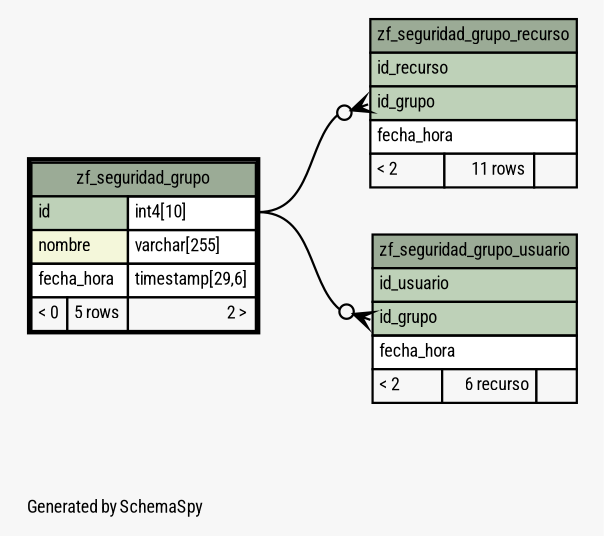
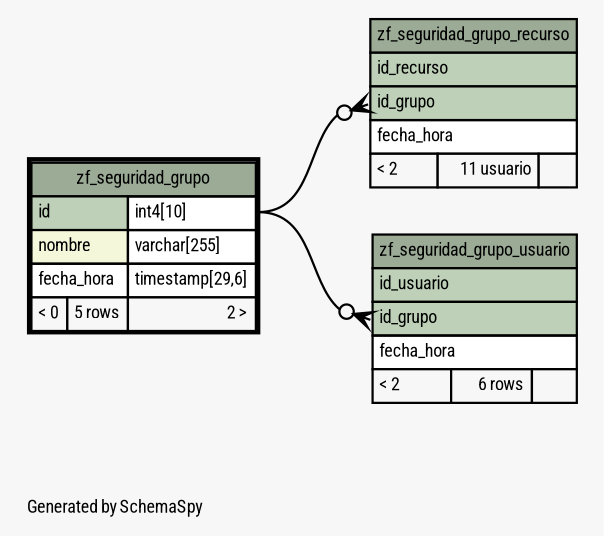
  digraph {
    bgcolor="#f7f7f7"
    fontname="Roboto Condensed"
    fontsize=8
    label="\nGenerated by SchemaSpy"
    labeljust=l
    nodesep=0.18
    rankdir=RL
    ranksep=0.46
    node [fontname="Roboto Condensed" fontsize=8 shape=plaintext]
    edge [arrowhead=none arrowsize=0.8 arrowtail=crowodot dir=back fontname="Roboto Condensed" headport="id.type:e" tailport="id_grupo:w"]
-   n1 [label=<     <TABLE BORDER="0" CELLBORDER="1" CELLSPACING="0" BGCOLOR="#ffffff">       <TR><TD COLSPAN="3" BGCOLOR="#9bab96" ALIGN="CENTER">zf_seguridad_grupo_recurso</TD></TR>       <TR><TD PORT="id_recurso" COLSPAN="3" BGCOLOR="#bed1b8" ALIGN="LEFT">id_recurso</TD></TR>       <TR><TD PORT="id_grupo" COLSPAN="3" BGCOLOR="#bed1b8" ALIGN="LEFT">id_grupo</TD></TR>       <TR><TD PORT="fecha_hora" COLSPAN="3" ALIGN="LEFT">fecha_hora</TD></TR>       <TR><TD ALIGN="LEFT" BGCOLOR="#f7f7f7">&lt; 2</TD><TD ALIGN="RIGHT" BGCOLOR="#f7f7f7">11 rows</TD><TD ALIGN="RIGHT" BGCOLOR="#f7f7f7">  </TD></TR>     </TABLE>>]
+   n1 [label=<     <TABLE BORDER="0" CELLBORDER="1" CELLSPACING="0" BGCOLOR="#ffffff">       <TR><TD COLSPAN="3" BGCOLOR="#9bab96" ALIGN="CENTER">zf_seguridad_grupo_recurso</TD></TR>       <TR><TD PORT="id_recurso" COLSPAN="3" BGCOLOR="#bed1b8" ALIGN="LEFT">id_recurso</TD></TR>       <TR><TD PORT="id_grupo" COLSPAN="3" BGCOLOR="#bed1b8" ALIGN="LEFT">id_grupo</TD></TR>       <TR><TD PORT="fecha_hora" COLSPAN="3" ALIGN="LEFT">fecha_hora</TD></TR>       <TR><TD ALIGN="LEFT" BGCOLOR="#f7f7f7">&lt; 2</TD><TD ALIGN="RIGHT" BGCOLOR="#f7f7f7">11 usuario</TD><TD ALIGN="RIGHT" BGCOLOR="#f7f7f7">  </TD></TR>     </TABLE>>]
    n2 [label=<     <TABLE BORDER="2" CELLBORDER="1" CELLSPACING="0" BGCOLOR="#ffffff">       <TR><TD COLSPAN="3" BGCOLOR="#9bab96" ALIGN="CENTER">zf_seguridad_grupo</TD></TR>       <TR><TD PORT="id" COLSPAN="2" BGCOLOR="#bed1b8" ALIGN="LEFT">id</TD><TD PORT="id.type" ALIGN="LEFT">int4[10]</TD></TR>       <TR><TD PORT="nombre" COLSPAN="2" BGCOLOR="#f4f7da" ALIGN="LEFT">nombre</TD><TD PORT="nombre.type" ALIGN="LEFT">varchar[255]</TD></TR>       <TR><TD PORT="fecha_hora" COLSPAN="2" ALIGN="LEFT">fecha_hora</TD><TD PORT="fecha_hora.type" ALIGN="LEFT">timestamp[29,6]</TD></TR>       <TR><TD ALIGN="LEFT" BGCOLOR="#f7f7f7">&lt; 0</TD><TD ALIGN="RIGHT" BGCOLOR="#f7f7f7">5 rows</TD><TD ALIGN="RIGHT" BGCOLOR="#f7f7f7">2 &gt;</TD></TR>     </TABLE>>]
-   n3 [label=<     <TABLE BORDER="0" CELLBORDER="1" CELLSPACING="0" BGCOLOR="#ffffff">       <TR><TD COLSPAN="3" BGCOLOR="#9bab96" ALIGN="CENTER">zf_seguridad_grupo_usuario</TD></TR>       <TR><TD PORT="id_usuario" COLSPAN="3" BGCOLOR="#bed1b8" ALIGN="LEFT">id_usuario</TD></TR>       <TR><TD PORT="id_grupo" COLSPAN="3" BGCOLOR="#bed1b8" ALIGN="LEFT">id_grupo</TD></TR>       <TR><TD PORT="fecha_hora" COLSPAN="3" ALIGN="LEFT">fecha_hora</TD></TR>       <TR><TD ALIGN="LEFT" BGCOLOR="#f7f7f7">&lt; 2</TD><TD ALIGN="RIGHT" BGCOLOR="#f7f7f7">6 recurso</TD><TD ALIGN="RIGHT" BGCOLOR="#f7f7f7">  </TD></TR>     </TABLE>>]
+   n3 [label=<     <TABLE BORDER="0" CELLBORDER="1" CELLSPACING="0" BGCOLOR="#ffffff">       <TR><TD COLSPAN="3" BGCOLOR="#9bab96" ALIGN="CENTER">zf_seguridad_grupo_usuario</TD></TR>       <TR><TD PORT="id_usuario" COLSPAN="3" BGCOLOR="#bed1b8" ALIGN="LEFT">id_usuario</TD></TR>       <TR><TD PORT="id_grupo" COLSPAN="3" BGCOLOR="#bed1b8" ALIGN="LEFT">id_grupo</TD></TR>       <TR><TD PORT="fecha_hora" COLSPAN="3" ALIGN="LEFT">fecha_hora</TD></TR>       <TR><TD ALIGN="LEFT" BGCOLOR="#f7f7f7">&lt; 2</TD><TD ALIGN="RIGHT" BGCOLOR="#f7f7f7">6 rows</TD><TD ALIGN="RIGHT" BGCOLOR="#f7f7f7">  </TD></TR>     </TABLE>>]
    n1 -> n2
    n3 -> n2
  }
